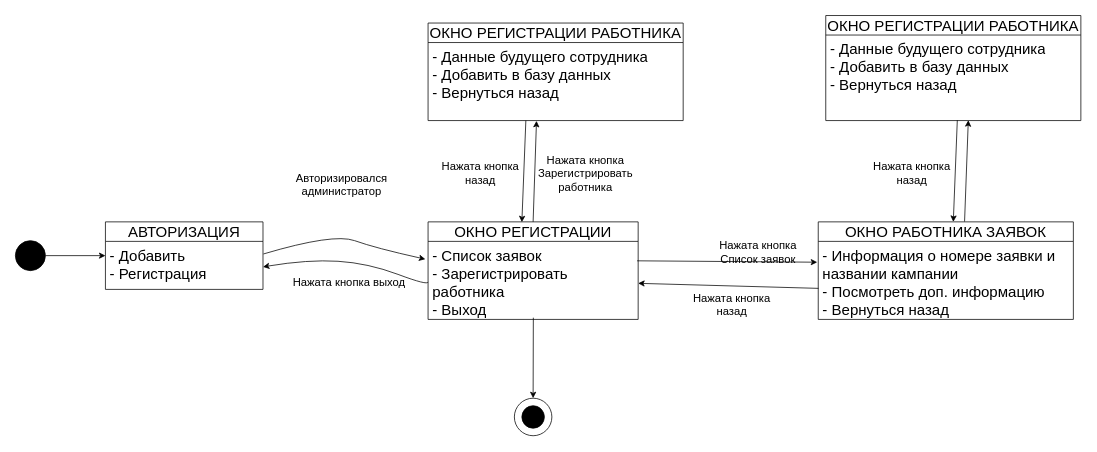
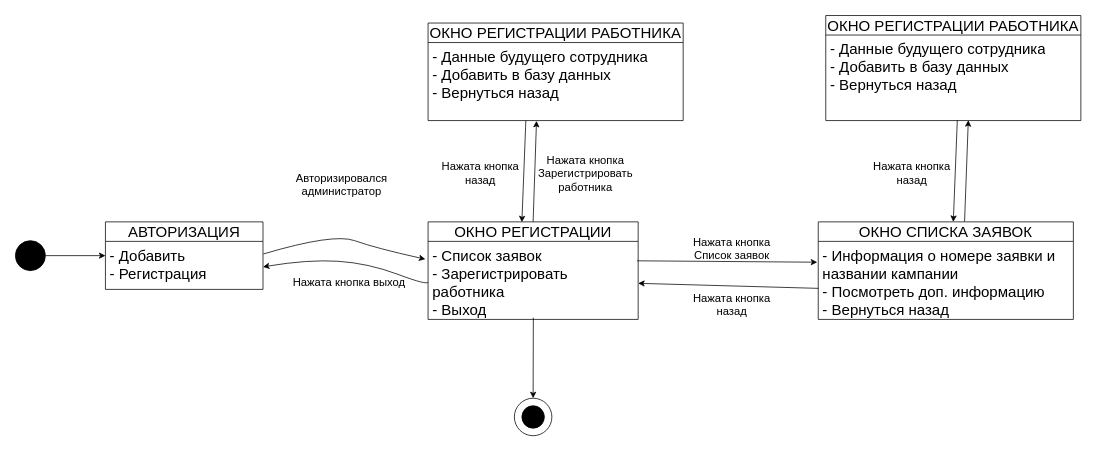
  <mxCell id="0" />
  <mxCell id="1" parent="0" />
  <mxCell id="2" value="" style="ellipse;whiteSpace=wrap;html=1;fillColor=#000000;" vertex="1" parent="1"><mxGeometry x="20" y="320" width="40" height="40" as="geometry" /></mxCell>
  <mxCell id="3" value="" style="endArrow=classic;html=1;rounded=0;exitX=1;exitY=0.5;exitDx=0;exitDy=0;" edge="1" parent="1" source="2"><mxGeometry width="50" height="50" relative="1" as="geometry"><mxPoint x="260" y="520" as="sourcePoint" /><mxPoint x="140" y="340" as="targetPoint" /></mxGeometry></mxCell>
  <mxCell id="4" value="&lt;font style=&quot;font-size: 20px;&quot;&gt;АВТОРИЗАЦИЯ&lt;/font&gt;" style="swimlane;fontStyle=0;childLayout=stackLayout;horizontal=1;startSize=26;fillColor=none;horizontalStack=0;resizeParent=1;resizeParentMax=0;resizeLast=0;collapsible=1;marginBottom=0;whiteSpace=wrap;html=1;" vertex="1" parent="1"><mxGeometry x="140" y="295" width="210" height="90" as="geometry"><mxRectangle x="160" y="188" width="190" height="40" as="alternateBounds" /></mxGeometry></mxCell>
  <mxCell id="5" value="&lt;font style=&quot;font-size: 20px;&quot;&gt;- Добавить&lt;br&gt;- Регистрация&lt;br&gt;&lt;/font&gt;" style="text;strokeColor=none;fillColor=none;align=left;verticalAlign=top;spacingLeft=4;spacingRight=4;overflow=hidden;rotatable=0;points=[[0,0.5],[1,0.5]];portConstraint=eastwest;whiteSpace=wrap;html=1;" vertex="1" parent="4"><mxGeometry y="26" width="210" height="64" as="geometry" /></mxCell>
  <mxCell id="6" value="&lt;font style=&quot;font-size: 20px;&quot;&gt;ОКНО РЕГИСТРАЦИИ&lt;/font&gt;" style="swimlane;fontStyle=0;childLayout=stackLayout;horizontal=1;startSize=26;fillColor=none;horizontalStack=0;resizeParent=1;resizeParentMax=0;resizeLast=0;collapsible=1;marginBottom=0;whiteSpace=wrap;html=1;" vertex="1" parent="1"><mxGeometry x="570" y="295" width="280" height="130" as="geometry"><mxRectangle x="160" y="188" width="190" height="40" as="alternateBounds" /></mxGeometry></mxCell>
  <mxCell id="7" value="&lt;font style=&quot;font-size: 20px;&quot;&gt;- Список заявок&lt;br&gt;- Зарегистрировать работника&lt;br&gt;- Выход&lt;br&gt;&lt;/font&gt;" style="text;strokeColor=none;fillColor=none;align=left;verticalAlign=top;spacingLeft=4;spacingRight=4;overflow=hidden;rotatable=0;points=[[0,0.5],[1,0.5]];portConstraint=eastwest;whiteSpace=wrap;html=1;" vertex="1" parent="6"><mxGeometry y="26" width="280" height="104" as="geometry" /></mxCell>
  <mxCell id="8" value="&lt;font style=&quot;font-size: 15px;&quot;&gt;Авторизировался администратор&lt;/font&gt;" style="text;html=1;strokeColor=none;fillColor=none;align=center;verticalAlign=middle;whiteSpace=wrap;rounded=0;" vertex="1" parent="1"><mxGeometry x="350" y="225" width="210" height="40" as="geometry" /></mxCell>
  <mxCell id="9" value="&lt;font style=&quot;font-size: 15px;&quot;&gt;Нажата кнопка выход&lt;/font&gt;" style="text;html=1;strokeColor=none;fillColor=none;align=center;verticalAlign=middle;whiteSpace=wrap;rounded=0;" vertex="1" parent="1"><mxGeometry x="360" y="355" width="210" height="40" as="geometry" /></mxCell>
  <mxCell id="10" value="" style="curved=1;endArrow=classic;html=1;rounded=0;exitX=1;exitY=0.5;exitDx=0;exitDy=0;" edge="1" parent="1" source="9"><mxGeometry width="50" height="50" relative="1" as="geometry"><mxPoint x="590" y="450" as="sourcePoint" /><mxPoint x="350" y="355" as="targetPoint" /><Array as="points"><mxPoint x="570" y="380" /><mxPoint x="490" y="350" /><mxPoint x="410" y="345" /></Array></mxGeometry></mxCell>
  <mxCell id="11" value="" style="curved=1;endArrow=classic;html=1;rounded=0;exitX=1.003;exitY=0.262;exitDx=0;exitDy=0;exitPerimeter=0;entryX=-0.013;entryY=0.228;entryDx=0;entryDy=0;entryPerimeter=0;" edge="1" parent="1" source="5" target="7"><mxGeometry width="50" height="50" relative="1" as="geometry"><mxPoint x="394" y="295" as="sourcePoint" /><mxPoint x="560" y="338" as="targetPoint" /><Array as="points"><mxPoint x="444" y="310" /><mxPoint x="500" y="330" /></Array></mxGeometry></mxCell>
  <mxCell id="12" value="" style="ellipse;whiteSpace=wrap;html=1;" vertex="1" parent="1"><mxGeometry x="685" y="530" width="50" height="50" as="geometry" /></mxCell>
  <mxCell id="13" value="" style="ellipse;whiteSpace=wrap;html=1;fillColor=#000000;" vertex="1" parent="1"><mxGeometry x="695" y="540" width="30" height="30" as="geometry" /></mxCell>
  <mxCell id="14" value="" style="endArrow=classic;html=1;rounded=0;exitX=0.501;exitY=0.978;exitDx=0;exitDy=0;exitPerimeter=0;entryX=0.5;entryY=0;entryDx=0;entryDy=0;" edge="1" parent="1" source="7" target="12"><mxGeometry width="50" height="50" relative="1" as="geometry"><mxPoint x="640" y="540" as="sourcePoint" /><mxPoint x="690" y="490" as="targetPoint" /></mxGeometry></mxCell>
  <mxCell id="15" value="&lt;font style=&quot;font-size: 15px;&quot;&gt;Нажата кнопка &lt;br&gt;Зарегистрировать&lt;br&gt;работника&lt;br&gt;&lt;/font&gt;" style="text;html=1;strokeColor=none;fillColor=none;align=center;verticalAlign=middle;whiteSpace=wrap;rounded=0;" vertex="1" parent="1"><mxGeometry x="720" y="210" width="120" height="40" as="geometry" /></mxCell>
  <mxCell id="16" value="&lt;font style=&quot;font-size: 15px;&quot;&gt;Нажата кнопка назад&lt;/font&gt;" style="text;html=1;strokeColor=none;fillColor=none;align=center;verticalAlign=middle;whiteSpace=wrap;rounded=0;" vertex="1" parent="1"><mxGeometry x="585" y="210" width="110" height="40" as="geometry" /></mxCell>
  <mxCell id="17" value="&lt;font style=&quot;font-size: 20px;&quot;&gt;ОКНО РЕГИСТРАЦИИ РАБОТНИКА&lt;/font&gt;" style="swimlane;fontStyle=0;childLayout=stackLayout;horizontal=1;startSize=26;fillColor=none;horizontalStack=0;resizeParent=1;resizeParentMax=0;resizeLast=0;collapsible=1;marginBottom=0;whiteSpace=wrap;html=1;" vertex="1" parent="1"><mxGeometry x="570" y="30" width="340" height="130" as="geometry"><mxRectangle x="160" y="188" width="190" height="40" as="alternateBounds" /></mxGeometry></mxCell>
  <mxCell id="18" value="&lt;font style=&quot;font-size: 20px;&quot;&gt;- Данные будущего сотрудника&lt;br&gt;- Добавить в базу данных&lt;br&gt;- Вернуться назад&lt;br&gt;&lt;/font&gt;" style="text;strokeColor=none;fillColor=none;align=left;verticalAlign=top;spacingLeft=4;spacingRight=4;overflow=hidden;rotatable=0;points=[[0,0.5],[1,0.5]];portConstraint=eastwest;whiteSpace=wrap;html=1;" vertex="1" parent="17"><mxGeometry y="26" width="340" height="104" as="geometry" /></mxCell>
  <mxCell id="19" value="" style="endArrow=none;html=1;rounded=0;entryX=0.525;entryY=0.996;entryDx=0;entryDy=0;entryPerimeter=0;exitX=0.548;exitY=0.015;exitDx=0;exitDy=0;exitPerimeter=0;endFill=0;startArrow=classic;startFill=1;" edge="1" parent="1"><mxGeometry width="50" height="50" relative="1" as="geometry"><mxPoint x="695" y="295.42" as="sourcePoint" /><mxPoint x="700.32" y="160.004" as="targetPoint" /></mxGeometry></mxCell>
  <mxCell id="20" value="" style="endArrow=classic;html=1;rounded=0;entryX=0.425;entryY=1.004;entryDx=0;entryDy=0;entryPerimeter=0;endFill=1;startArrow=none;startFill=0;exitX=0.5;exitY=0;exitDx=0;exitDy=0;" edge="1" parent="1" source="6" target="18"><mxGeometry width="50" height="50" relative="1" as="geometry"><mxPoint x="710" y="290" as="sourcePoint" /><mxPoint x="710.32" y="170.42" as="targetPoint" /></mxGeometry></mxCell>
- <mxCell id="21" value="&lt;font style=&quot;font-size: 20px;&quot;&gt;ОКНО РАБОТНИКА ЗАЯВОК&lt;/font&gt;" style="swimlane;fontStyle=0;childLayout=stackLayout;horizontal=1;startSize=26;fillColor=none;horizontalStack=0;resizeParent=1;resizeParentMax=0;resizeLast=0;collapsible=1;marginBottom=0;whiteSpace=wrap;html=1;" vertex="1" parent="1"><mxGeometry x="1090" y="295" width="340" height="130" as="geometry"><mxRectangle x="160" y="188" width="190" height="40" as="alternateBounds" /></mxGeometry></mxCell>
+ <mxCell id="21" value="&lt;font style=&quot;font-size: 20px;&quot;&gt;ОКНО СПИСКА ЗАЯВОК&lt;/font&gt;" style="swimlane;fontStyle=0;childLayout=stackLayout;horizontal=1;startSize=26;fillColor=none;horizontalStack=0;resizeParent=1;resizeParentMax=0;resizeLast=0;collapsible=1;marginBottom=0;whiteSpace=wrap;html=1;" vertex="1" parent="1"><mxGeometry x="1090" y="295" width="340" height="130" as="geometry"><mxRectangle x="160" y="188" width="190" height="40" as="alternateBounds" /></mxGeometry></mxCell>
  <mxCell id="22" value="&lt;font style=&quot;font-size: 20px;&quot;&gt;- Информация о номере заявки и названии кампании&lt;br&gt;- Посмотреть доп. информацию&lt;br&gt;- Вернуться назад&lt;br&gt;&lt;/font&gt;" style="text;strokeColor=none;fillColor=none;align=left;verticalAlign=top;spacingLeft=4;spacingRight=4;overflow=hidden;rotatable=0;points=[[0,0.5],[1,0.5]];portConstraint=eastwest;whiteSpace=wrap;html=1;" vertex="1" parent="21"><mxGeometry y="26" width="340" height="104" as="geometry" /></mxCell>
  <mxCell id="23" value="" style="endArrow=classic;html=1;rounded=0;exitX=0.995;exitY=0.249;exitDx=0;exitDy=0;exitPerimeter=0;entryX=-0.004;entryY=0.267;entryDx=0;entryDy=0;entryPerimeter=0;" edge="1" parent="1" source="7" target="22"><mxGeometry width="50" height="50" relative="1" as="geometry"><mxPoint x="940" y="240" as="sourcePoint" /><mxPoint x="990" y="190" as="targetPoint" /></mxGeometry></mxCell>
  <mxCell id="24" value="" style="endArrow=classic;html=1;rounded=0;exitX=0.001;exitY=0.602;exitDx=0;exitDy=0;exitPerimeter=0;" edge="1" parent="1" source="22" target="7"><mxGeometry width="50" height="50" relative="1" as="geometry"><mxPoint x="940" y="240" as="sourcePoint" /><mxPoint x="990" y="190" as="targetPoint" /></mxGeometry></mxCell>
  <mxCell id="25" value="&lt;font style=&quot;font-size: 15px;&quot;&gt;Нажата кнопка назад&lt;/font&gt;" style="text;html=1;strokeColor=none;fillColor=none;align=center;verticalAlign=middle;whiteSpace=wrap;rounded=0;" vertex="1" parent="1"><mxGeometry x="920" y="385" width="110" height="40" as="geometry" /></mxCell>
- <mxCell id="26" value="&lt;font style=&quot;font-size: 15px;&quot;&gt;Нажата кнопка Список заявок&lt;/font&gt;" style="text;html=1;strokeColor=none;fillColor=none;align=center;verticalAlign=middle;whiteSpace=wrap;rounded=0;" vertex="1" parent="1"><mxGeometry x="955" y="315" width="110" height="40" as="geometry" /></mxCell>
+ <mxCell id="26" value="&lt;font style=&quot;font-size: 15px;&quot;&gt;Нажата кнопка Список заявок&lt;/font&gt;" style="text;html=1;strokeColor=none;fillColor=none;align=center;verticalAlign=middle;whiteSpace=wrap;rounded=0;" vertex="1" parent="1"><mxGeometry x="920" y="310" width="110" height="40" as="geometry" /></mxCell>
  <mxCell id="27" value="" style="endArrow=none;html=1;rounded=0;entryX=0.525;entryY=0.996;entryDx=0;entryDy=0;entryPerimeter=0;exitX=0.548;exitY=0.015;exitDx=0;exitDy=0;exitPerimeter=0;endFill=0;startArrow=classic;startFill=1;" edge="1" parent="1"><mxGeometry width="50" height="50" relative="1" as="geometry"><mxPoint x="1270" y="295" as="sourcePoint" /><mxPoint x="1275.32" y="159.584" as="targetPoint" /></mxGeometry></mxCell>
  <mxCell id="28" value="" style="endArrow=classic;html=1;rounded=0;entryX=0.425;entryY=1.004;entryDx=0;entryDy=0;entryPerimeter=0;endFill=1;startArrow=none;startFill=0;exitX=0.5;exitY=0;exitDx=0;exitDy=0;" edge="1" parent="1"><mxGeometry width="50" height="50" relative="1" as="geometry"><mxPoint x="1285" y="294.58" as="sourcePoint" /><mxPoint x="1290" y="159.58" as="targetPoint" /></mxGeometry></mxCell>
  <mxCell id="29" value="&lt;font style=&quot;font-size: 15px;&quot;&gt;Нажата кнопка назад&lt;/font&gt;" style="text;html=1;strokeColor=none;fillColor=none;align=center;verticalAlign=middle;whiteSpace=wrap;rounded=0;" vertex="1" parent="1"><mxGeometry x="1160" y="210" width="110" height="40" as="geometry" /></mxCell>
  <mxCell id="30" value="&lt;font style=&quot;font-size: 20px;&quot;&gt;ОКНО РЕГИСТРАЦИИ РАБОТНИКА&lt;/font&gt;" style="swimlane;fontStyle=0;childLayout=stackLayout;horizontal=1;startSize=26;fillColor=none;horizontalStack=0;resizeParent=1;resizeParentMax=0;resizeLast=0;collapsible=1;marginBottom=0;whiteSpace=wrap;html=1;" vertex="1" parent="1"><mxGeometry x="1100" y="20" width="340" height="140" as="geometry"><mxRectangle x="160" y="188" width="190" height="40" as="alternateBounds" /></mxGeometry></mxCell>
  <mxCell id="31" value="&lt;font style=&quot;font-size: 20px;&quot;&gt;- Данные будущего сотрудника&lt;br&gt;- Добавить в базу данных&lt;br&gt;- Вернуться назад&lt;br&gt;&lt;/font&gt;" style="text;strokeColor=none;fillColor=none;align=left;verticalAlign=top;spacingLeft=4;spacingRight=4;overflow=hidden;rotatable=0;points=[[0,0.5],[1,0.5]];portConstraint=eastwest;whiteSpace=wrap;html=1;" vertex="1" parent="30"><mxGeometry y="26" width="340" height="114" as="geometry" /></mxCell>
